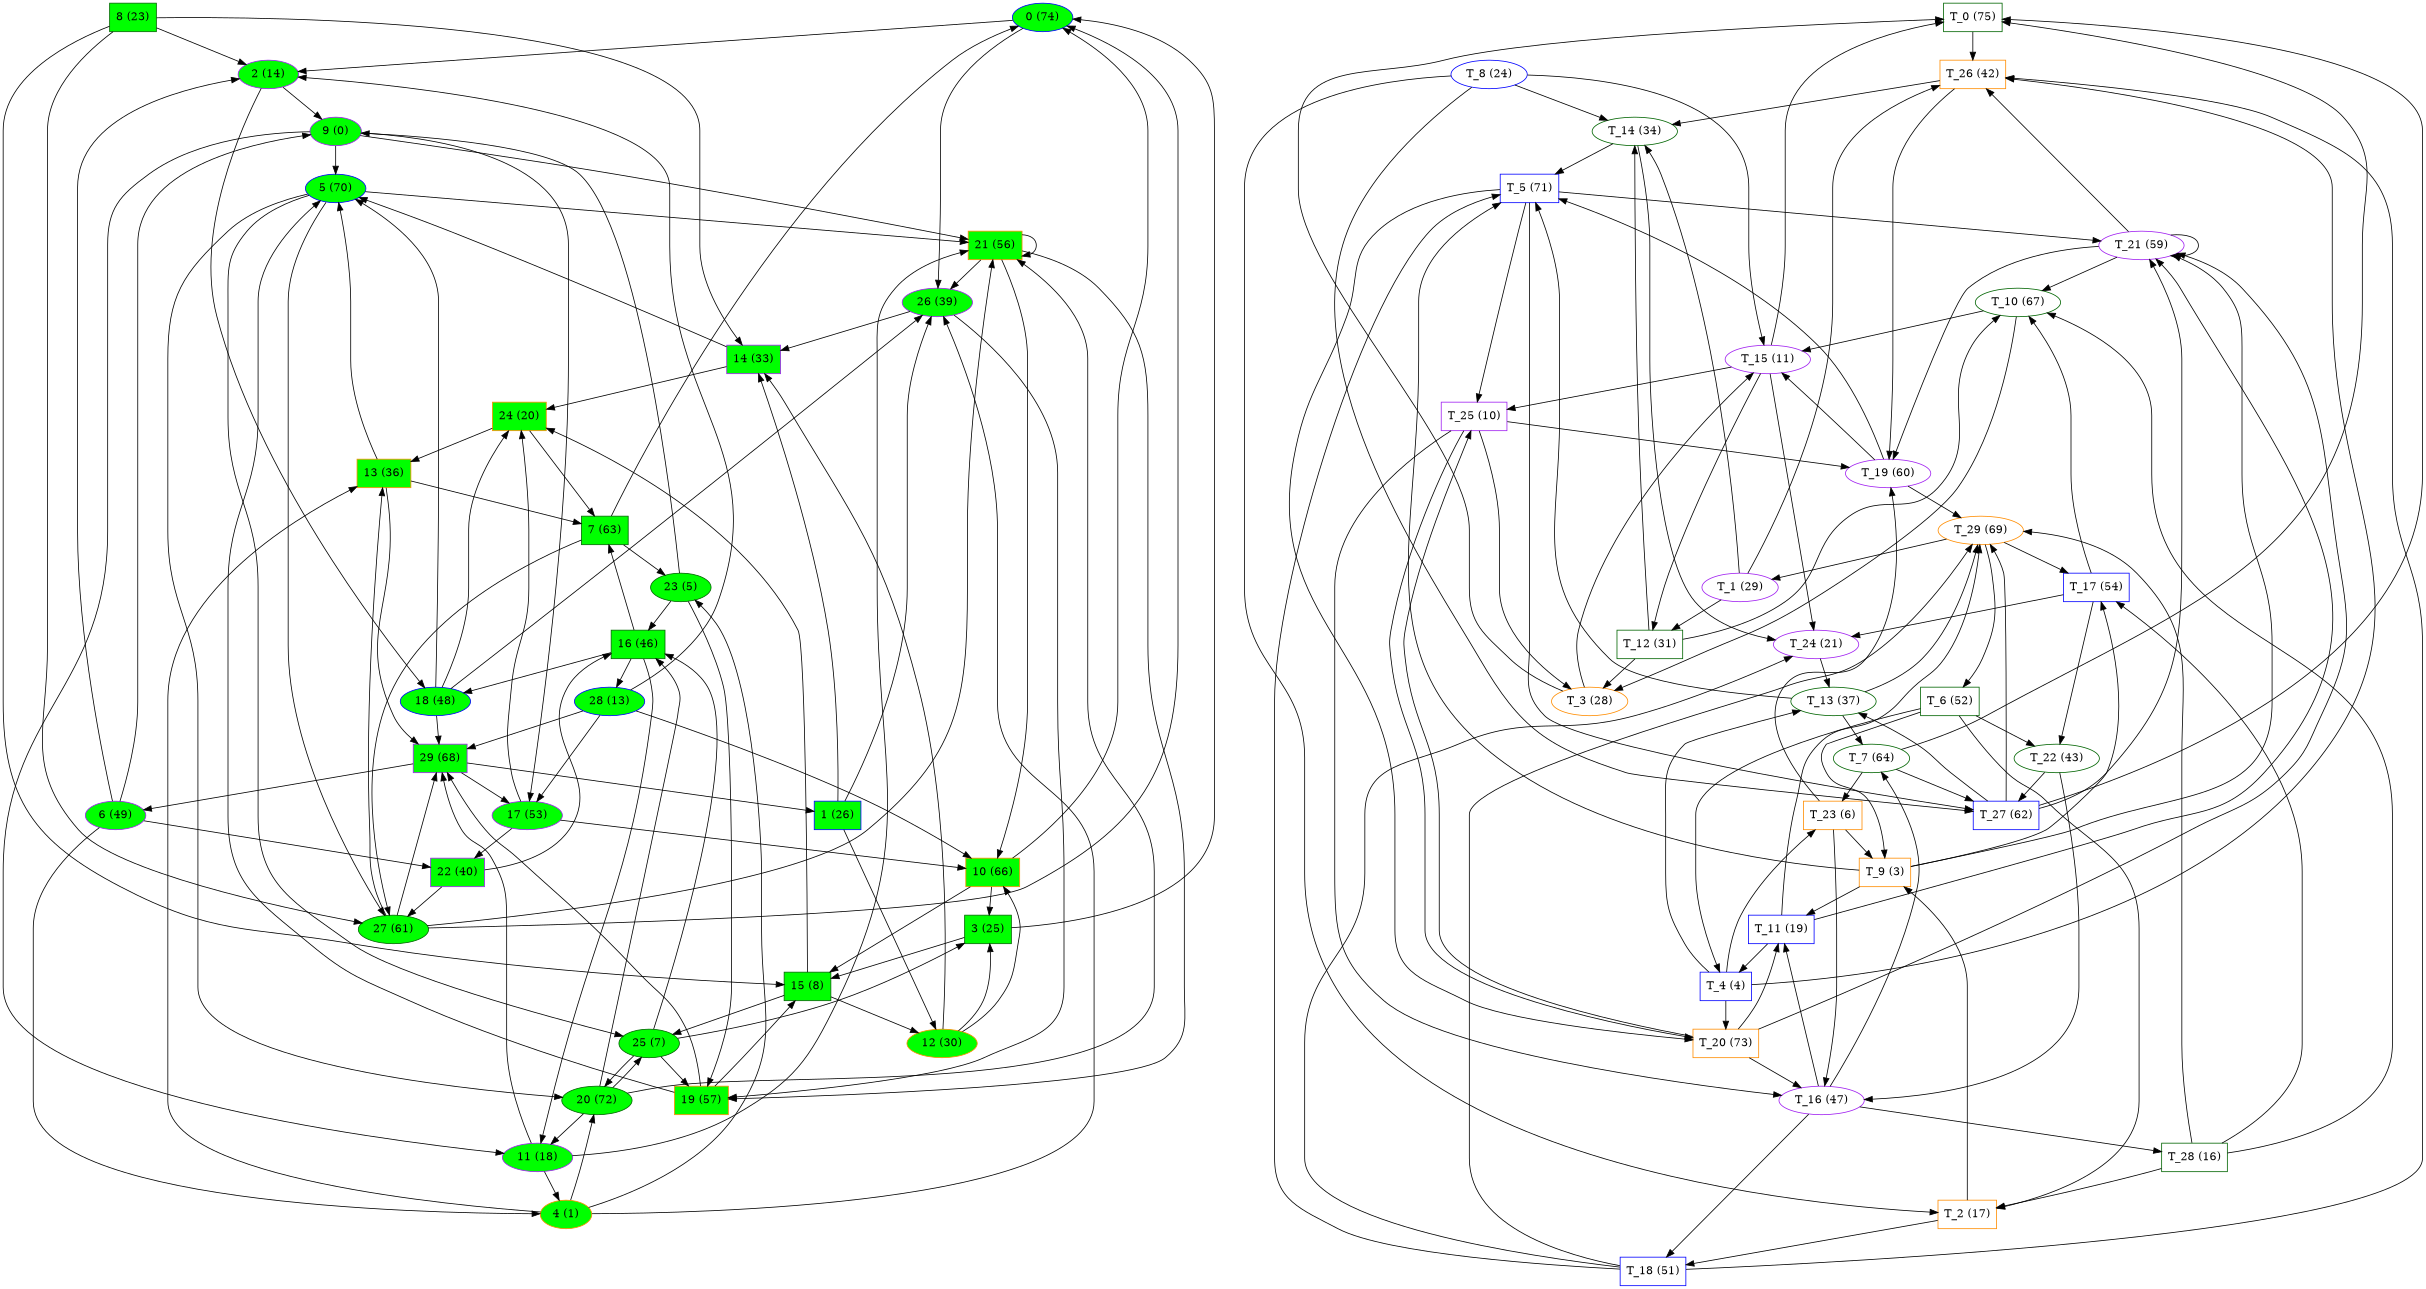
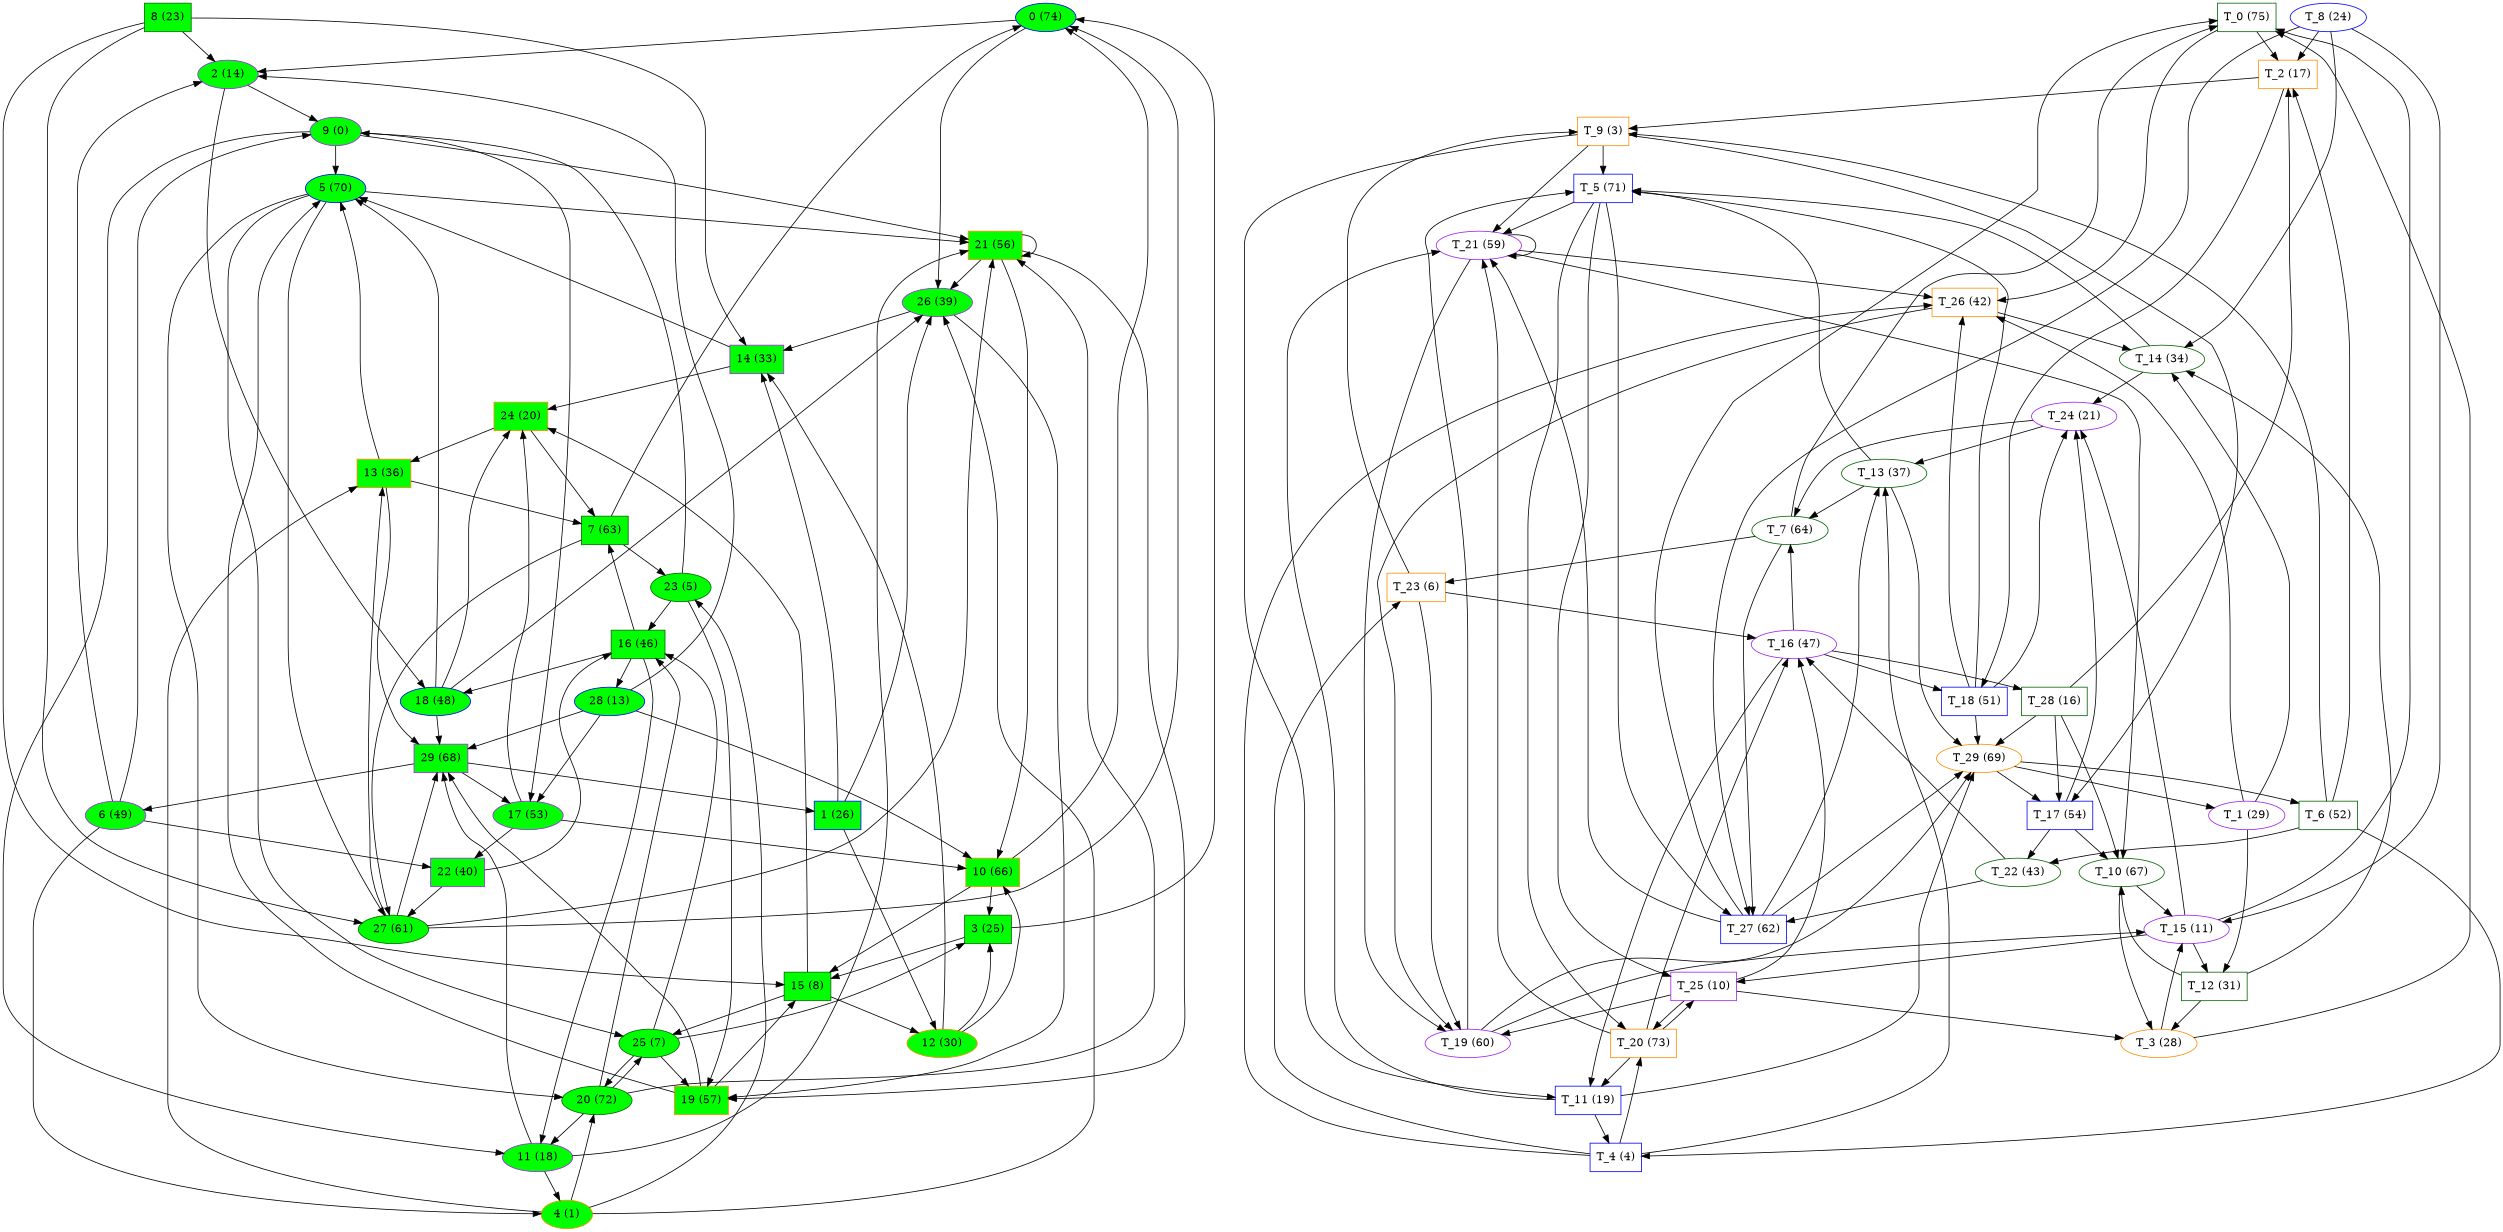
  digraph {
    node [color=darkgreen]
    0 [color=blue fillcolor=green label="\N (74)" style=filled]
    2 [color=purple fillcolor=green label="\N (14)" style=filled]
    26 [color=purple fillcolor=green label="\N (39)" style=filled]
    9 [color=purple fillcolor=green label="\N (0)" style=filled]
    18 [color=blue fillcolor=green label="\N (48)" style=filled]
    14 [color=purple fillcolor=green label="\N (33)" shape=polygon style=filled]
    19 [color=darkorange fillcolor=green label="\N (57)" shape=polygon style=filled]
    5 [color=blue fillcolor=green label="\N (70)" style=filled]
    21 [color=darkorange fillcolor=green label="\N (56)" shape=polygon style=filled]
    11 [color=purple fillcolor=green label="\N (18)" style=filled]
    17 [color=purple fillcolor=green label="\N (53)" style=filled]
    24 [color=darkorange fillcolor=green label="\N (20)" shape=polygon style=filled]
    29 [color=purple fillcolor=green label="\N (68)" shape=polygon style=filled]
    15 [fillcolor=green label="\N (8)" shape=polygon style=filled]
    T_0 [label="\N (75)" shape=polygon]
    T_2 [color=darkorange label="\N (17)" shape=polygon]
    T_26 [color=darkorange label="\N (42)" shape=polygon]
    T_9 [color=darkorange label="\N (3)" shape=polygon]
    T_18 [color=blue label="\N (51)" shape=polygon]
    T_14 [label="\N (34)"]
    T_19 [color=purple label="\N (60)"]
    T_5 [color=blue label="\N (71)" shape=polygon]
    T_21 [color=purple label="\N (59)"]
    T_11 [color=blue label="\N (19)" shape=polygon]
    T_17 [color=blue label="\N (54)" shape=polygon]
    T_24 [color=purple label="\N (21)"]
    T_29 [color=darkorange label="\N (69)"]
    T_15 [color=purple label="\N (11)"]
    1 [color=blue fillcolor=green label="\N (26)" shape=polygon style=filled]
    12 [color=darkorange fillcolor=green label="\N (30)" style=filled]
    3 [fillcolor=green label="\N (25)" shape=polygon style=filled]
    10 [color=darkorange fillcolor=green label="\N (66)" shape=polygon style=filled]
    25 [fillcolor=green label="\N (7)" style=filled]
    20 [fillcolor=green label="\N (72)" style=filled]
    27 [fillcolor=green label="\N (61)" style=filled]
    13 [color=darkorange fillcolor=green label="\N (36)" shape=polygon style=filled]
    7 [fillcolor=green label="\N (63)" shape=polygon style=filled]
    T_1 [color=purple label="\N (29)"]
    T_12 [label="\N (31)" shape=polygon]
    T_3 [color=darkorange label="\N (28)"]
    T_10 [label="\N (67)"]
    T_25 [color=purple label="\N (10)" shape=polygon]
    T_20 [color=darkorange label="\N (73)" shape=polygon]
    T_27 [color=blue label="\N (62)" shape=polygon]
    T_13 [label="\N (37)"]
    T_7 [label="\N (64)"]
    4 [color=darkorange fillcolor=green label="\N (1)" style=filled]
    22 [color=purple fillcolor=green label="\N (40)" shape=polygon style=filled]
    6 [color=purple fillcolor=green label="\N (49)" style=filled]
    T_4 [color=blue label="\N (4)" shape=polygon]
    T_22 [label="\N (43)"]
    T_6 [label="\N (52)" shape=polygon]
    16 [fillcolor=green label="\N (46)" shape=polygon style=filled]
    T_16 [color=purple label="\N (47)"]
    23 [fillcolor=green label="\N (5)" style=filled]
    28 [color=blue fillcolor=green label="\N (13)" style=filled]
    T_23 [color=darkorange label="\N (6)" shape=polygon]
    T_28 [label="\N (16)" shape=polygon]
    8 [fillcolor=green label="\N (23)" shape=polygon style=filled]
    T_8 [color=blue label="\N (24)"]
    0 -> 2
    0 -> 26
    2 -> 9
    2 -> 18
    26 -> 14
    26 -> 19
    9 -> 5
    9 -> 21
    9 -> 11
    9 -> 17
    18 -> 26
    18 -> 5
    18 -> 24
    18 -> 29
    14 -> 5
    14 -> 24
    19 -> 5
    19 -> 29
    19 -> 15
    5 -> 21
    5 -> 25
    5 -> 20
    5 -> 27
    21 -> 26
    21 -> 19
    21 -> 21
    21 -> 10
    11 -> 21
    11 -> 29
    11 -> 4
    17 -> 24
    17 -> 10
    17 -> 22
    24 -> 13
    24 -> 7
    29 -> 17
    29 -> 1
    29 -> 6
    15 -> 24
    15 -> 12
    15 -> 25
+   T_0 -> T_2
    T_0 -> T_26
    T_2 -> T_9
    T_2 -> T_18
    T_26 -> T_14
    T_26 -> T_19
    T_9 -> T_5
    T_9 -> T_21
    T_9 -> T_11
    T_9 -> T_17
    T_18 -> T_26
    T_18 -> T_5
    T_18 -> T_24
    T_18 -> T_29
    T_14 -> T_5
    T_14 -> T_24
    T_19 -> T_5
    T_19 -> T_29
    T_19 -> T_15
    T_5 -> T_21
    T_5 -> T_25
    T_5 -> T_20
    T_5 -> T_27
    T_21 -> T_26
    T_21 -> T_19
    T_21 -> T_21
    T_21 -> T_10
    T_11 -> T_21
    T_11 -> T_29
    T_11 -> T_4
    T_17 -> T_24
    T_17 -> T_10
    T_17 -> T_22
    T_24 -> T_13
+   T_24 -> T_7
    T_29 -> T_17
    T_29 -> T_1
    T_29 -> T_6
    T_15 -> T_0
    T_15 -> T_24
    T_15 -> T_12
    T_15 -> T_25
    1 -> 26
    1 -> 14
    1 -> 12
    12 -> 14
    12 -> 3
    12 -> 10
    3 -> 0
    3 -> 15
    10 -> 0
    10 -> 15
    10 -> 3
    25 -> 19
    25 -> 3
    25 -> 20
    25 -> 16
    20 -> 21
    20 -> 11
    20 -> 25
    20 -> 16
    27 -> 0
    27 -> 21
    27 -> 29
    27 -> 13
    13 -> 5
    13 -> 29
    13 -> 7
    7 -> 0
    7 -> 27
    7 -> 23
    T_1 -> T_26
    T_1 -> T_14
    T_1 -> T_12
    T_12 -> T_14
    T_12 -> T_3
    T_12 -> T_10
    T_3 -> T_0
    T_3 -> T_15
    T_10 -> T_15
    T_10 -> T_3
    T_25 -> T_19
    T_25 -> T_3
    T_25 -> T_20
    T_25 -> T_16
    T_20 -> T_21
    T_20 -> T_11
    T_20 -> T_25
    T_20 -> T_16
    T_27 -> T_0
    T_27 -> T_21
    T_27 -> T_29
    T_27 -> T_13
    T_13 -> T_5
    T_13 -> T_29
    T_13 -> T_7
    T_7 -> T_0
    T_7 -> T_27
    T_7 -> T_23
    4 -> 26
    4 -> 20
    4 -> 13
    4 -> 23
    22 -> 27
    22 -> 16
    6 -> 2
    6 -> 9
    6 -> 4
    6 -> 22
    T_4 -> T_26
    T_4 -> T_20
    T_4 -> T_13
    T_4 -> T_23
    T_22 -> T_27
    T_22 -> T_16
    T_6 -> T_2
    T_6 -> T_9
    T_6 -> T_4
    T_6 -> T_22
    16 -> 18
    16 -> 11
    16 -> 7
    16 -> 28
    T_16 -> T_18
    T_16 -> T_11
    T_16 -> T_7
    T_16 -> T_28
    23 -> 9
    23 -> 19
    23 -> 16
    28 -> 2
    28 -> 17
    28 -> 29
    28 -> 10
    T_23 -> T_9
    T_23 -> T_19
    T_23 -> T_16
    T_28 -> T_2
    T_28 -> T_17
    T_28 -> T_29
    T_28 -> T_10
    8 -> 2
    8 -> 14
    8 -> 15
    8 -> 27
    T_8 -> T_2
    T_8 -> T_14
    T_8 -> T_15
    T_8 -> T_27
  }
